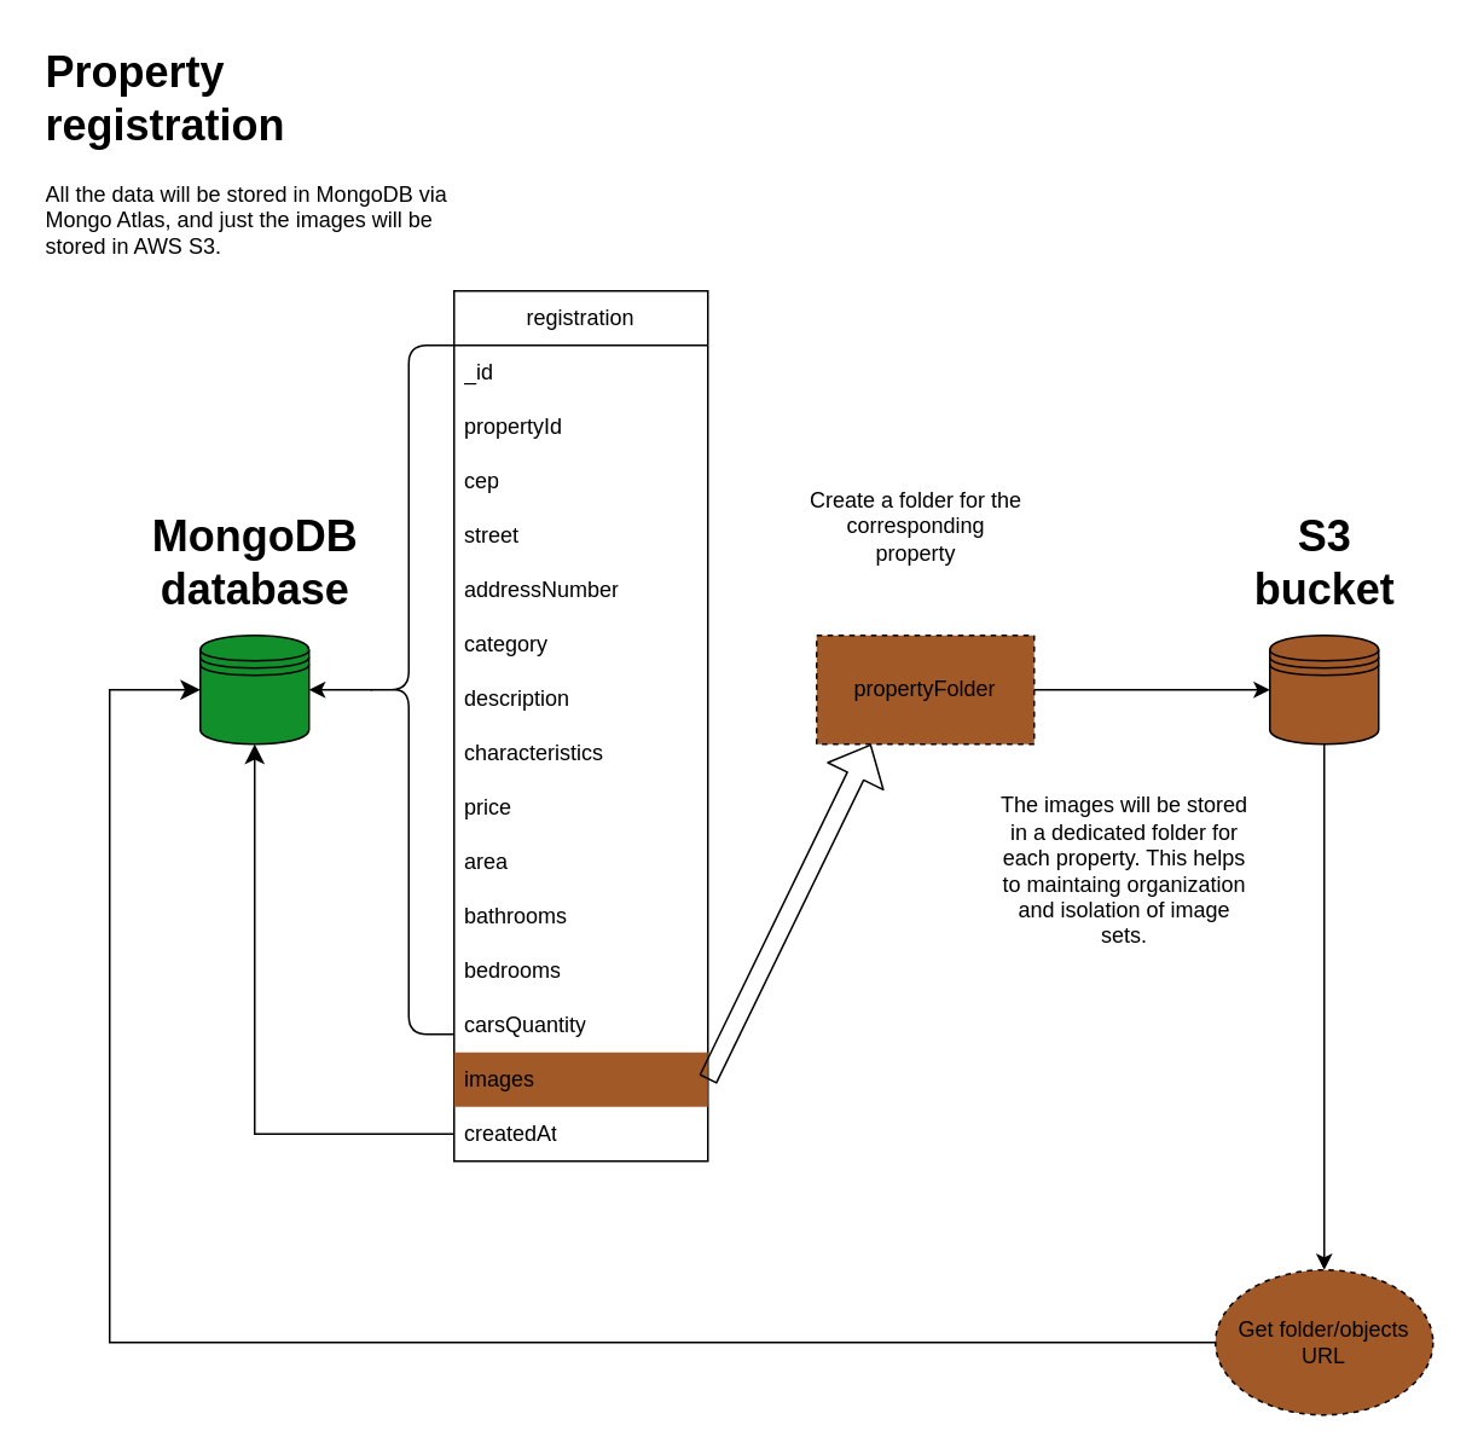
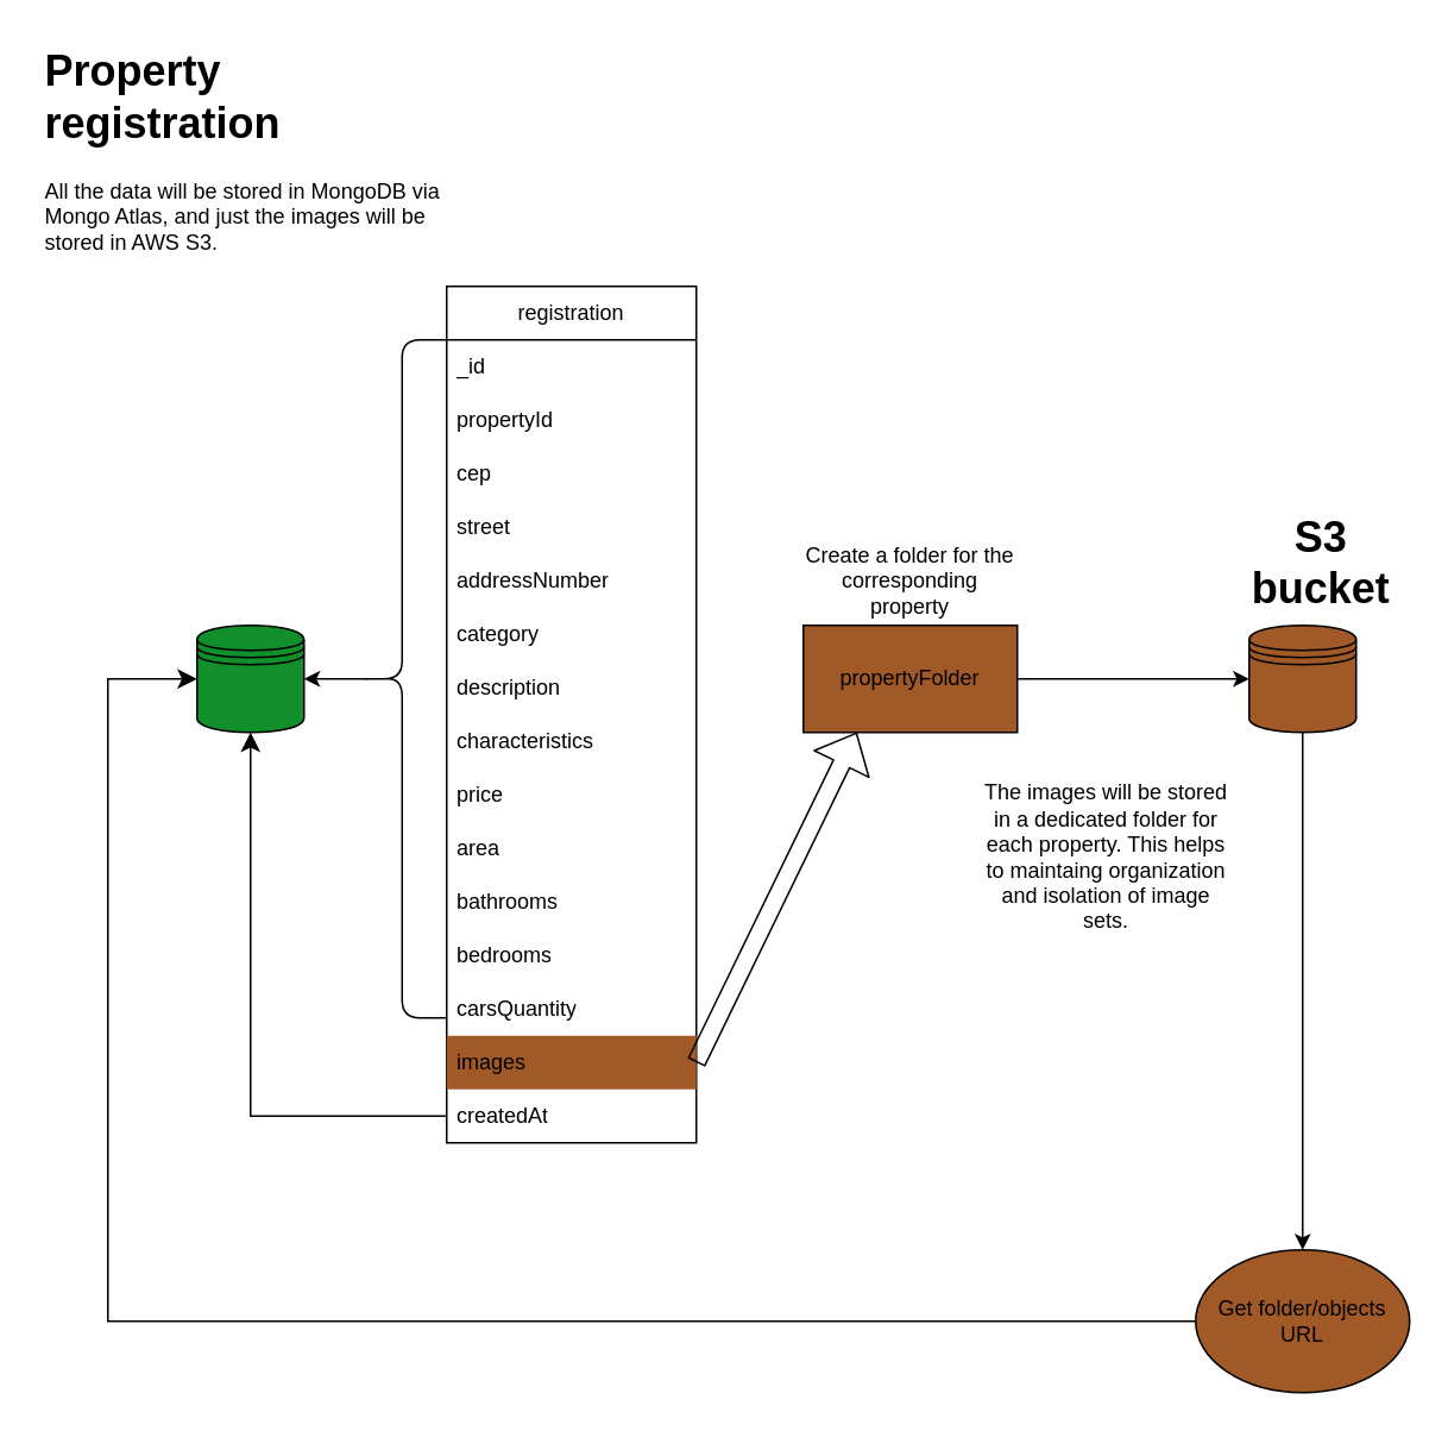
  <mxCell id="0" />
  <mxCell id="1" parent="0" />
  <mxCell id="2" value="registration" style="swimlane;fontStyle=0;childLayout=stackLayout;horizontal=1;startSize=30;horizontalStack=0;resizeParent=1;resizeParentMax=0;resizeLast=0;collapsible=1;marginBottom=0;whiteSpace=wrap;html=1;" parent="1" vertex="1"><mxGeometry x="250" y="160" width="140" height="480" as="geometry"><mxRectangle x="310" y="190" width="70" height="30" as="alternateBounds" /></mxGeometry></mxCell>
  <mxCell id="3" value="_id" style="text;strokeColor=none;fillColor=none;align=left;verticalAlign=middle;spacingLeft=4;spacingRight=4;overflow=hidden;points=[[0,0.5],[1,0.5]];portConstraint=eastwest;rotatable=0;whiteSpace=wrap;html=1;" parent="2" vertex="1"><mxGeometry y="30" width="140" height="30" as="geometry" /></mxCell>
  <mxCell id="4" value="propertyId" style="text;strokeColor=none;fillColor=none;align=left;verticalAlign=middle;spacingLeft=4;spacingRight=4;overflow=hidden;points=[[0,0.5],[1,0.5]];portConstraint=eastwest;rotatable=0;whiteSpace=wrap;html=1;" parent="2" vertex="1"><mxGeometry y="60" width="140" height="30" as="geometry" /></mxCell>
  <mxCell id="5" value="cep" style="text;strokeColor=none;fillColor=none;align=left;verticalAlign=middle;spacingLeft=4;spacingRight=4;overflow=hidden;points=[[0,0.5],[1,0.5]];portConstraint=eastwest;rotatable=0;whiteSpace=wrap;html=1;" parent="2" vertex="1"><mxGeometry y="90" width="140" height="30" as="geometry" /></mxCell>
  <mxCell id="6" value="street" style="text;strokeColor=none;fillColor=none;align=left;verticalAlign=middle;spacingLeft=4;spacingRight=4;overflow=hidden;points=[[0,0.5],[1,0.5]];portConstraint=eastwest;rotatable=0;whiteSpace=wrap;html=1;" parent="2" vertex="1"><mxGeometry y="120" width="140" height="30" as="geometry" /></mxCell>
  <mxCell id="7" value="addressNumber" style="text;strokeColor=none;fillColor=none;align=left;verticalAlign=middle;spacingLeft=4;spacingRight=4;overflow=hidden;points=[[0,0.5],[1,0.5]];portConstraint=eastwest;rotatable=0;whiteSpace=wrap;html=1;" parent="2" vertex="1"><mxGeometry y="150" width="140" height="30" as="geometry" /></mxCell>
  <mxCell id="8" value="category" style="text;strokeColor=none;fillColor=none;align=left;verticalAlign=middle;spacingLeft=4;spacingRight=4;overflow=hidden;points=[[0,0.5],[1,0.5]];portConstraint=eastwest;rotatable=0;whiteSpace=wrap;html=1;" parent="2" vertex="1"><mxGeometry y="180" width="140" height="30" as="geometry" /></mxCell>
  <mxCell id="9" value="description" style="text;strokeColor=none;fillColor=none;align=left;verticalAlign=middle;spacingLeft=4;spacingRight=4;overflow=hidden;points=[[0,0.5],[1,0.5]];portConstraint=eastwest;rotatable=0;whiteSpace=wrap;html=1;" parent="2" vertex="1"><mxGeometry y="210" width="140" height="30" as="geometry" /></mxCell>
  <mxCell id="10" value="characteristics" style="text;strokeColor=none;fillColor=none;align=left;verticalAlign=middle;spacingLeft=4;spacingRight=4;overflow=hidden;points=[[0,0.5],[1,0.5]];portConstraint=eastwest;rotatable=0;whiteSpace=wrap;html=1;" parent="2" vertex="1"><mxGeometry y="240" width="140" height="30" as="geometry" /></mxCell>
  <mxCell id="11" value="price" style="text;strokeColor=none;fillColor=none;align=left;verticalAlign=middle;spacingLeft=4;spacingRight=4;overflow=hidden;points=[[0,0.5],[1,0.5]];portConstraint=eastwest;rotatable=0;whiteSpace=wrap;html=1;" parent="2" vertex="1"><mxGeometry y="270" width="140" height="30" as="geometry" /></mxCell>
  <mxCell id="12" value="area" style="text;strokeColor=none;fillColor=none;align=left;verticalAlign=middle;spacingLeft=4;spacingRight=4;overflow=hidden;points=[[0,0.5],[1,0.5]];portConstraint=eastwest;rotatable=0;whiteSpace=wrap;html=1;" parent="2" vertex="1"><mxGeometry y="300" width="140" height="30" as="geometry" /></mxCell>
  <mxCell id="13" value="bathrooms" style="text;strokeColor=none;fillColor=none;align=left;verticalAlign=middle;spacingLeft=4;spacingRight=4;overflow=hidden;points=[[0,0.5],[1,0.5]];portConstraint=eastwest;rotatable=0;whiteSpace=wrap;html=1;" parent="2" vertex="1"><mxGeometry y="330" width="140" height="30" as="geometry" /></mxCell>
  <mxCell id="14" value="bedrooms" style="text;strokeColor=none;fillColor=none;align=left;verticalAlign=middle;spacingLeft=4;spacingRight=4;overflow=hidden;points=[[0,0.5],[1,0.5]];portConstraint=eastwest;rotatable=1;whiteSpace=wrap;html=1;movable=1;resizable=1;deletable=1;editable=1;connectable=1;" parent="2" vertex="1"><mxGeometry y="360" width="140" height="30" as="geometry" /></mxCell>
  <mxCell id="15" value="carsQuantity" style="text;strokeColor=none;fillColor=none;align=left;verticalAlign=middle;spacingLeft=4;spacingRight=4;overflow=hidden;points=[[0,0.5],[1,0.5]];portConstraint=eastwest;rotatable=1;whiteSpace=wrap;html=1;movable=1;resizable=1;deletable=1;editable=1;connectable=1;" parent="2" vertex="1"><mxGeometry y="390" width="140" height="30" as="geometry" /></mxCell>
  <mxCell id="16" value="images" style="text;strokeColor=none;fillColor=#A15928;align=left;verticalAlign=middle;spacingLeft=4;spacingRight=4;overflow=hidden;points=[[0,0.5],[1,0.5]];portConstraint=eastwest;rotatable=1;whiteSpace=wrap;html=1;movable=1;resizable=1;deletable=1;editable=1;connectable=1;shadow=0;" parent="2" vertex="1"><mxGeometry y="420" width="140" height="30" as="geometry" /></mxCell>
  <mxCell id="17" value="createdAt" style="text;strokeColor=none;fillColor=none;align=left;verticalAlign=middle;spacingLeft=4;spacingRight=4;overflow=hidden;points=[[0,0.5],[1,0.5]];portConstraint=eastwest;rotatable=1;whiteSpace=wrap;html=1;movable=1;resizable=1;deletable=1;editable=1;connectable=1;" parent="2" vertex="1"><mxGeometry y="450" width="140" height="30" as="geometry" /></mxCell>
  <mxCell id="18" value="" style="shape=curlyBracket;whiteSpace=wrap;html=1;rounded=1;labelPosition=left;verticalLabelPosition=middle;align=right;verticalAlign=middle;size=0.5;" parent="1" vertex="1"><mxGeometry x="200" y="190" width="50" height="380" as="geometry" /></mxCell>
  <mxCell id="19" value="" style="edgeStyle=segmentEdgeStyle;endArrow=classic;html=1;curved=0;rounded=0;endSize=8;startSize=8;exitX=0;exitY=0.5;exitDx=0;exitDy=0;" parent="1" source="17" edge="1" target="27"><mxGeometry width="50" height="50" relative="1" as="geometry"><mxPoint x="150" y="630" as="sourcePoint" /><mxPoint x="140" y="430" as="targetPoint" /><Array as="points"><mxPoint x="140" y="625" /></Array></mxGeometry></mxCell>
- <mxCell id="20" value="MongoDB&lt;br&gt;database" style="text;strokeColor=none;fillColor=none;html=1;fontSize=24;fontStyle=1;verticalAlign=middle;align=center;" parent="1" vertex="1"><mxGeometry x="90" y="290" width="100" height="40" as="geometry" /></mxCell>
  <mxCell id="21" value="" style="shape=flexArrow;endArrow=classic;html=1;endWidth=23;endSize=6.03;exitX=1;exitY=0.5;exitDx=0;exitDy=0;entryX=0.25;entryY=1;entryDx=0;entryDy=0;" parent="1" source="16" edge="1" target="29"><mxGeometry width="50" height="50" relative="1" as="geometry"><mxPoint x="280" y="500" as="sourcePoint" /><mxPoint x="500" y="390" as="targetPoint" /><Array as="points" /></mxGeometry></mxCell>
- <mxCell id="22" value="S3&lt;br&gt;bucket" style="text;strokeColor=none;fillColor=none;html=1;fontSize=24;fontStyle=1;verticalAlign=middle;align=center;shadow=0;" parent="1" vertex="1"><mxGeometry x="680" y="290" width="100" height="40" as="geometry" /></mxCell>
+ <mxCell id="22" value="S3&lt;br&gt;bucket" style="text;strokeColor=none;fillColor=none;html=1;fontSize=24;fontStyle=1;verticalAlign=middle;align=center;shadow=0;" parent="1" vertex="1"><mxGeometry x="690" y="295" width="100" height="40" as="geometry" /></mxCell>
  <mxCell id="23" value="&lt;h1&gt;Property registration&lt;/h1&gt;&lt;div&gt;All the data will be stored in MongoDB via Mongo Atlas, and just the images will be stored in AWS S3.&lt;/div&gt;" style="text;html=1;strokeColor=none;fillColor=none;spacing=5;spacingTop=-20;whiteSpace=wrap;overflow=hidden;rounded=0;shadow=0;" parent="1" vertex="1"><mxGeometry x="20" y="20" width="230" height="120" as="geometry" /></mxCell>
  <mxCell id="24" value="" style="endArrow=classic;html=1;" parent="1" edge="1" target="25" source="28"><mxGeometry width="50" height="50" relative="1" as="geometry"><mxPoint x="729.5" y="420" as="sourcePoint" /><mxPoint x="729.5" y="670" as="targetPoint" /></mxGeometry></mxCell>
- <mxCell id="25" value="Get folder/objects URL" style="ellipse;whiteSpace=wrap;html=1;shadow=0;fillColor=#A15928;dashed=1;" parent="1" vertex="1"><mxGeometry x="670" y="700" width="120" height="80" as="geometry" /></mxCell>
+ <mxCell id="25" value="Get folder/objects URL" style="ellipse;whiteSpace=wrap;html=1;shadow=0;fillColor=#A15928;" parent="1" vertex="1"><mxGeometry x="670" y="700" width="120" height="80" as="geometry" /></mxCell>
  <mxCell id="26" value="" style="edgeStyle=segmentEdgeStyle;endArrow=classic;html=1;curved=0;rounded=0;endSize=8;startSize=8;exitX=0;exitY=0.5;exitDx=0;exitDy=0;entryX=0;entryY=0.5;entryDx=0;entryDy=0;" parent="1" edge="1" target="27" source="25"><mxGeometry width="50" height="50" relative="1" as="geometry"><mxPoint x="630" y="740" as="sourcePoint" /><mxPoint x="90" y="380" as="targetPoint" /><Array as="points"><mxPoint x="60" y="740" /><mxPoint x="60" y="380" /></Array></mxGeometry></mxCell>
  <mxCell id="27" value="" style="shape=datastore;whiteSpace=wrap;html=1;fillColor=#118F2A;" vertex="1" parent="1"><mxGeometry x="110" y="350" width="60" height="60" as="geometry" /></mxCell>
  <mxCell id="28" value="" style="shape=datastore;whiteSpace=wrap;html=1;fillColor=#A15928;" vertex="1" parent="1"><mxGeometry x="700" y="350" width="60" height="60" as="geometry" /></mxCell>
- <mxCell id="29" value="propertyFolder" style="rounded=0;whiteSpace=wrap;html=1;fillColor=#A15928;dashed=1;" vertex="1" parent="1"><mxGeometry x="450" y="350" width="120" height="60" as="geometry" /></mxCell>
+ <mxCell id="29" value="propertyFolder" style="rounded=0;whiteSpace=wrap;html=1;fillColor=#A15928;" vertex="1" parent="1"><mxGeometry x="450" y="350" width="120" height="60" as="geometry" /></mxCell>
  <mxCell id="30" value="" style="endArrow=classic;html=1;entryX=1;entryY=0.5;entryDx=0;entryDy=0;exitX=0.1;exitY=0.5;exitDx=0;exitDy=0;exitPerimeter=0;" edge="1" parent="1" source="18" target="27"><mxGeometry width="50" height="50" relative="1" as="geometry"><mxPoint x="180" y="520" as="sourcePoint" /><mxPoint x="230" y="470" as="targetPoint" /></mxGeometry></mxCell>
  <mxCell id="31" value="" style="endArrow=classic;html=1;exitX=1;exitY=0.5;exitDx=0;exitDy=0;entryX=0;entryY=0.5;entryDx=0;entryDy=0;" edge="1" parent="1" source="29" target="28"><mxGeometry width="50" height="50" relative="1" as="geometry"><mxPoint x="480" y="520" as="sourcePoint" /><mxPoint x="530" y="470" as="targetPoint" /></mxGeometry></mxCell>
- <mxCell id="32" value="Create a folder for the corresponding property" style="text;html=1;strokeColor=none;fillColor=none;align=center;verticalAlign=middle;whiteSpace=wrap;rounded=0;" vertex="1" parent="1"><mxGeometry x="445" y="265" width="120" height="50" as="geometry" /></mxCell>
+ <mxCell id="32" value="Create a folder for the corresponding property" style="text;html=1;strokeColor=none;fillColor=none;align=center;verticalAlign=middle;whiteSpace=wrap;rounded=0;" vertex="1" parent="1"><mxGeometry x="450" y="300" width="120" height="50" as="geometry" /></mxCell>
  <mxCell id="33" value="The images will be stored in a dedicated folder for each property. This helps to maintaing organization and isolation of image sets." style="text;html=1;strokeColor=none;fillColor=none;align=center;verticalAlign=middle;whiteSpace=wrap;rounded=0;" vertex="1" parent="1"><mxGeometry x="550" y="430" width="140" height="100" as="geometry" /></mxCell>
